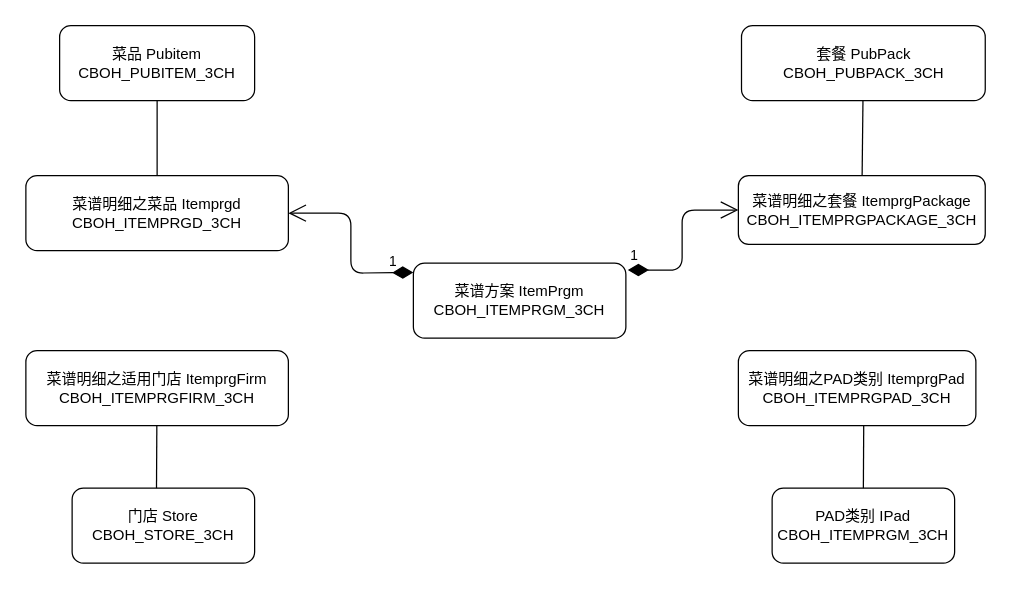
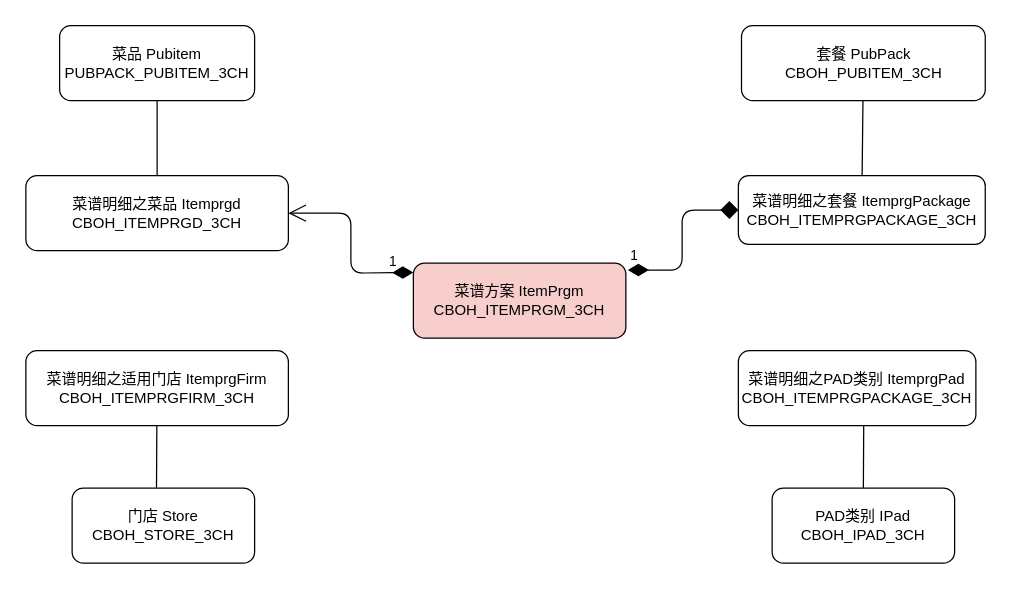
  <mxCell id="0" />
  <mxCell id="1" parent="0" />
- <mxCell id="2" value="PAD类别 IPad&lt;br&gt;CBOH_ITEMPRGM_3CH" style="rounded=1;whiteSpace=wrap;html=1;" parent="1" vertex="1"><mxGeometry x="617" y="390" width="146" height="60" as="geometry" /></mxCell>
+ <mxCell id="2" value="PAD类别 IPad&lt;br&gt;CBOH_IPAD_3CH" style="rounded=1;whiteSpace=wrap;html=1;" parent="1" vertex="1"><mxGeometry x="617" y="390" width="146" height="60" as="geometry" /></mxCell>
  <mxCell id="3" value="菜谱明细之适用门店 ItemprgFirm&lt;br&gt;CBOH_ITEMPRGFIRM_3CH" style="rounded=1;whiteSpace=wrap;html=1;" parent="1" vertex="1"><mxGeometry x="20" y="280" width="210" height="60" as="geometry" /></mxCell>
- <mxCell id="4" value="菜谱明细之PAD类别 ItemprgPad&lt;br&gt;CBOH_ITEMPRGPAD_3CH" style="rounded=1;whiteSpace=wrap;html=1;" parent="1" vertex="1"><mxGeometry x="590" y="280" width="190" height="60" as="geometry" /></mxCell>
- <mxCell id="5" value="菜品 Pubitem&lt;br&gt;CBOH_PUBITEM_3CH" style="rounded=1;whiteSpace=wrap;html=1;" parent="1" vertex="1"><mxGeometry x="47" y="20" width="156" height="60" as="geometry" /></mxCell>
- <mxCell id="6" value="菜谱方案 ItemPrgm&lt;br&gt;CBOH_ITEMPRGM_3CH" style="rounded=1;whiteSpace=wrap;html=1;" parent="1" vertex="1"><mxGeometry x="330" y="210" width="170" height="60" as="geometry" /></mxCell>
+ <mxCell id="4" value="菜谱明细之PAD类别 ItemprgPad&lt;br&gt;CBOH_ITEMPRGPACKAGE_3CH" style="rounded=1;whiteSpace=wrap;html=1;" parent="1" vertex="1"><mxGeometry x="590" y="280" width="190" height="60" as="geometry" /></mxCell>
+ <mxCell id="5" value="菜品 Pubitem&lt;br&gt;PUBPACK_PUBITEM_3CH" style="rounded=1;whiteSpace=wrap;html=1;" parent="1" vertex="1"><mxGeometry x="47" y="20" width="156" height="60" as="geometry" /></mxCell>
+ <mxCell id="6" value="菜谱方案 ItemPrgm&lt;br&gt;CBOH_ITEMPRGM_3CH" style="rounded=1;whiteSpace=wrap;html=1;fillColor=#f8cecc;" parent="1" vertex="1"><mxGeometry x="330" y="210" width="170" height="60" as="geometry" /></mxCell>
  <mxCell id="7" value="菜谱明细之套餐 ItemprgPackage&lt;br&gt;CBOH_ITEMPRGPACKAGE_3CH" style="rounded=1;whiteSpace=wrap;html=1;" parent="1" vertex="1"><mxGeometry x="590" y="140" width="197.5" height="55" as="geometry" /></mxCell>
  <mxCell id="8" value="菜谱明细之菜品 Itemprgd&lt;br&gt;CBOH_ITEMPRGD_3CH" style="rounded=1;whiteSpace=wrap;html=1;" parent="1" vertex="1"><mxGeometry x="20" y="140" width="210" height="60" as="geometry" /></mxCell>
  <mxCell id="9" value="" style="endArrow=none;html=1;" parent="1" source="11" edge="1"><mxGeometry width="50" height="50" relative="1" as="geometry"><mxPoint x="803" y="240" as="sourcePoint" /><mxPoint x="689" y="140" as="targetPoint" /></mxGeometry></mxCell>
  <mxCell id="10" value="" style="endArrow=none;html=1;" parent="1" edge="1"><mxGeometry width="50" height="50" relative="1" as="geometry"><mxPoint x="125" y="80" as="sourcePoint" /><mxPoint x="125" y="140" as="targetPoint" /></mxGeometry></mxCell>
- <mxCell id="11" value="套餐 PubPack&lt;br&gt;CBOH_PUBPACK_3CH" style="rounded=1;whiteSpace=wrap;html=1;" parent="1" vertex="1"><mxGeometry x="592.5" y="20" width="195" height="60" as="geometry" /></mxCell>
+ <mxCell id="11" value="套餐 PubPack&lt;br&gt;CBOH_PUBITEM_3CH" style="rounded=1;whiteSpace=wrap;html=1;" parent="1" vertex="1"><mxGeometry x="592.5" y="20" width="195" height="60" as="geometry" /></mxCell>
  <mxCell id="12" value="" style="endArrow=none;html=1;" parent="1" edge="1"><mxGeometry width="50" height="50" relative="1" as="geometry"><mxPoint x="690.267" y="340" as="sourcePoint" /><mxPoint x="690" y="390" as="targetPoint" /></mxGeometry></mxCell>
  <mxCell id="13" value="门店 Store&lt;br&gt;CBOH_STORE_3CH" style="rounded=1;whiteSpace=wrap;html=1;" parent="1" vertex="1"><mxGeometry x="57" y="390" width="146" height="60" as="geometry" /></mxCell>
  <mxCell id="14" value="" style="endArrow=none;html=1;" parent="1" edge="1"><mxGeometry width="50" height="50" relative="1" as="geometry"><mxPoint x="124.767" y="340" as="sourcePoint" /><mxPoint x="124.5" y="390" as="targetPoint" /></mxGeometry></mxCell>
  <mxCell id="15" value="1" style="endArrow=open;html=1;endSize=12;startArrow=diamondThin;startSize=14;startFill=1;edgeStyle=orthogonalEdgeStyle;align=left;verticalAlign=bottom;entryX=1;entryY=0.5;entryDx=0;entryDy=0;" parent="1" target="8" edge="1"><mxGeometry x="-0.714" relative="1" as="geometry"><mxPoint x="330" y="217.5" as="sourcePoint" /><mxPoint x="290" y="117.5" as="targetPoint" /><mxPoint as="offset" /></mxGeometry></mxCell>
- <mxCell id="16" value="1" style="endArrow=open;html=1;endSize=12;startArrow=diamondThin;startSize=14;startFill=1;edgeStyle=orthogonalEdgeStyle;align=left;verticalAlign=bottom;exitX=1.009;exitY=0.093;exitDx=0;exitDy=0;exitPerimeter=0;entryX=0;entryY=0.5;entryDx=0;entryDy=0;" parent="1" source="6" target="7" edge="1"><mxGeometry x="-1" y="3" relative="1" as="geometry"><mxPoint x="440" y="160" as="sourcePoint" /><mxPoint x="580" y="180" as="targetPoint" /></mxGeometry></mxCell>
+ <mxCell id="16" value="1" style="endArrow=diamond;html=1;endSize=12;startArrow=diamondThin;startSize=14;startFill=1;edgeStyle=orthogonalEdgeStyle;align=left;verticalAlign=bottom;exitX=1.009;exitY=0.093;exitDx=0;exitDy=0;exitPerimeter=0;entryX=0;entryY=0.5;entryDx=0;entryDy=0;" parent="1" source="6" target="7" edge="1"><mxGeometry x="-1" y="3" relative="1" as="geometry"><mxPoint x="440" y="160" as="sourcePoint" /><mxPoint x="580" y="180" as="targetPoint" /></mxGeometry></mxCell>
